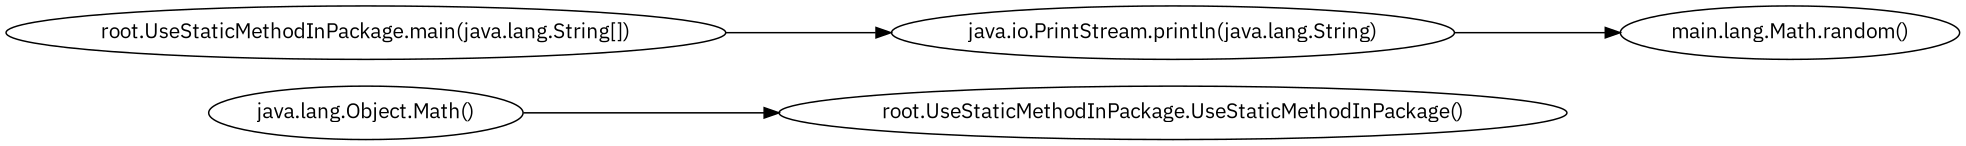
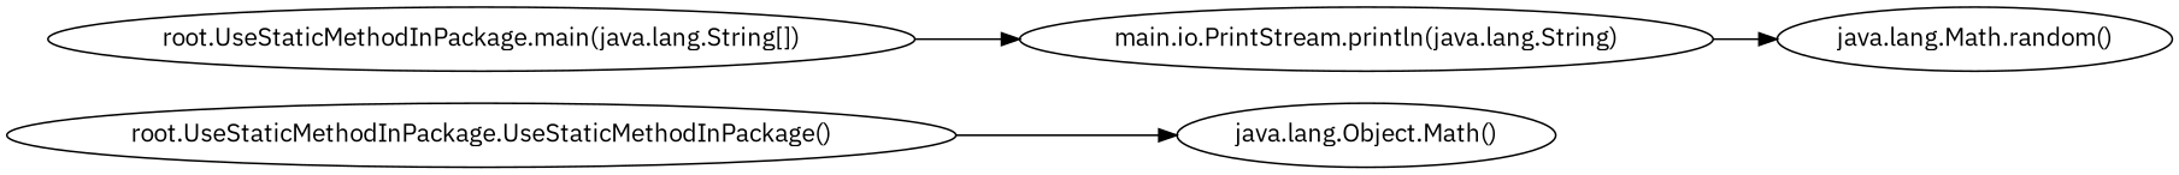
  digraph {
    fontname="IBM Plex Sans"
    rankdir=LR
    node [fontname="IBM Plex Sans"]
    edge [fontname="IBM Plex Sans"]
    n1 [label="root.UseStaticMethodInPackage.UseStaticMethodInPackage()"]
    n2 [label="java.lang.Object.Math()"]
    n3 [label="root.UseStaticMethodInPackage.main(java.lang.String[])"]
-   n4 [label="java.io.PrintStream.println(java.lang.String)"]
-   n5 [label="main.lang.Math.random()"]
-   n2 -> n1
+   n4 [label="main.io.PrintStream.println(java.lang.String)"]
+   n5 [label="java.lang.Math.random()"]
+   n1 -> n2
    n3 -> n4
    n4 -> n5
  }
